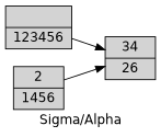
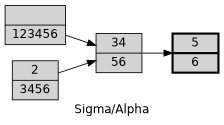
  digraph {
    fontname="DejaVu Sans"
    label="Sigma/Alpha"
    rankdir=LR
    node [fontname="DejaVu Sans" shape=record style=filled]
    edge [fontname="DejaVu Sans"]
    n1 [label="|123456"]
-   n2 [label="34|26"]
-   n3 [label="2|1456"]
+   n2 [label="34|56"]
+   n3 [label="2|3456"]
+   n4 [label="5|6" penwidth=2.5]
    n1 -> n2
+   n2 -> n4
    n3 -> n2
  }
